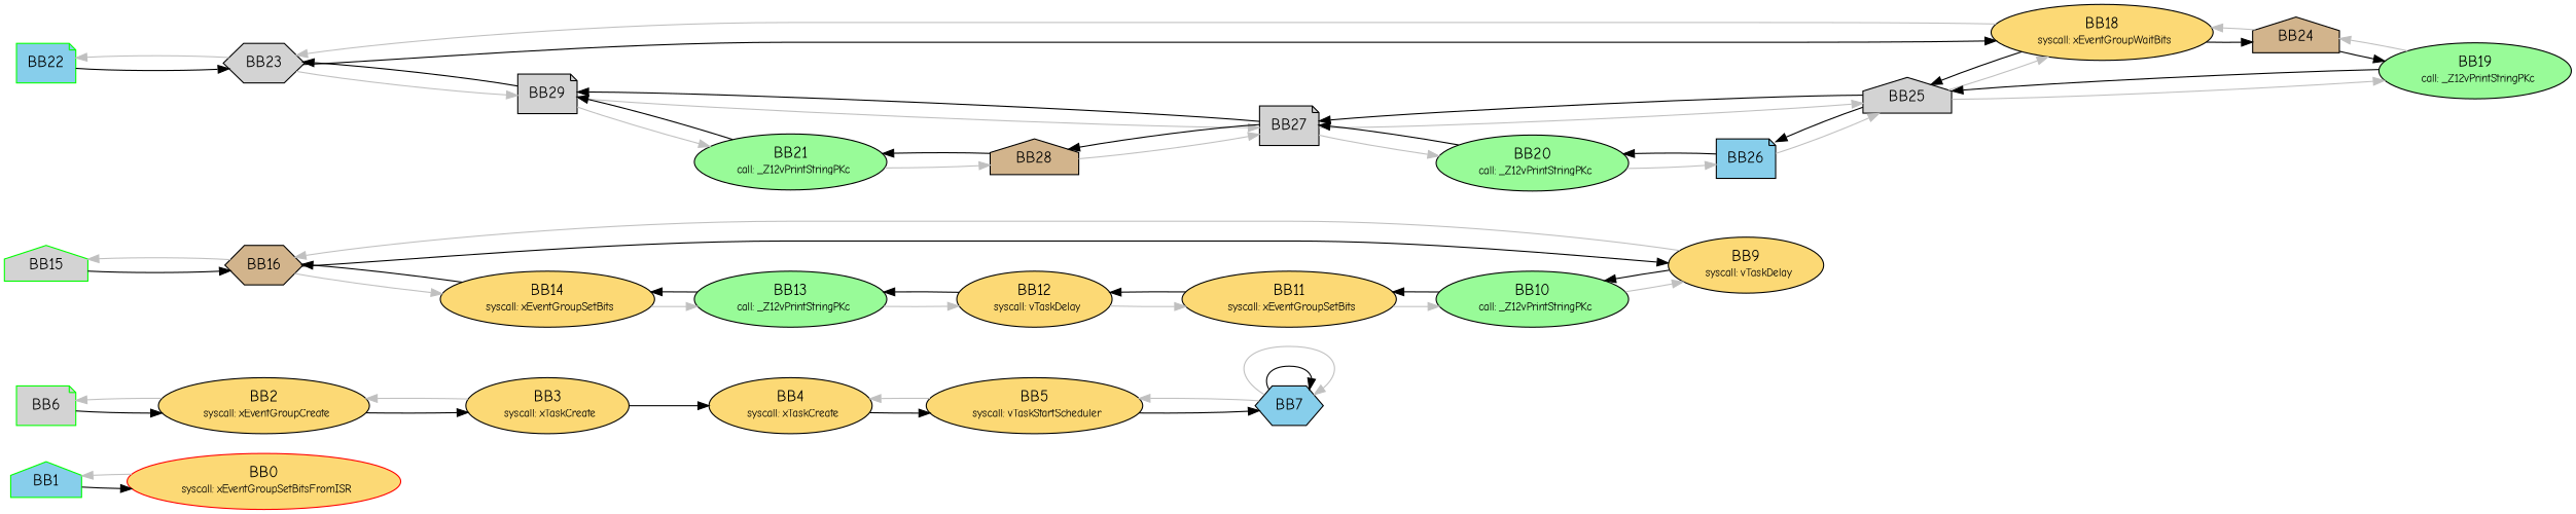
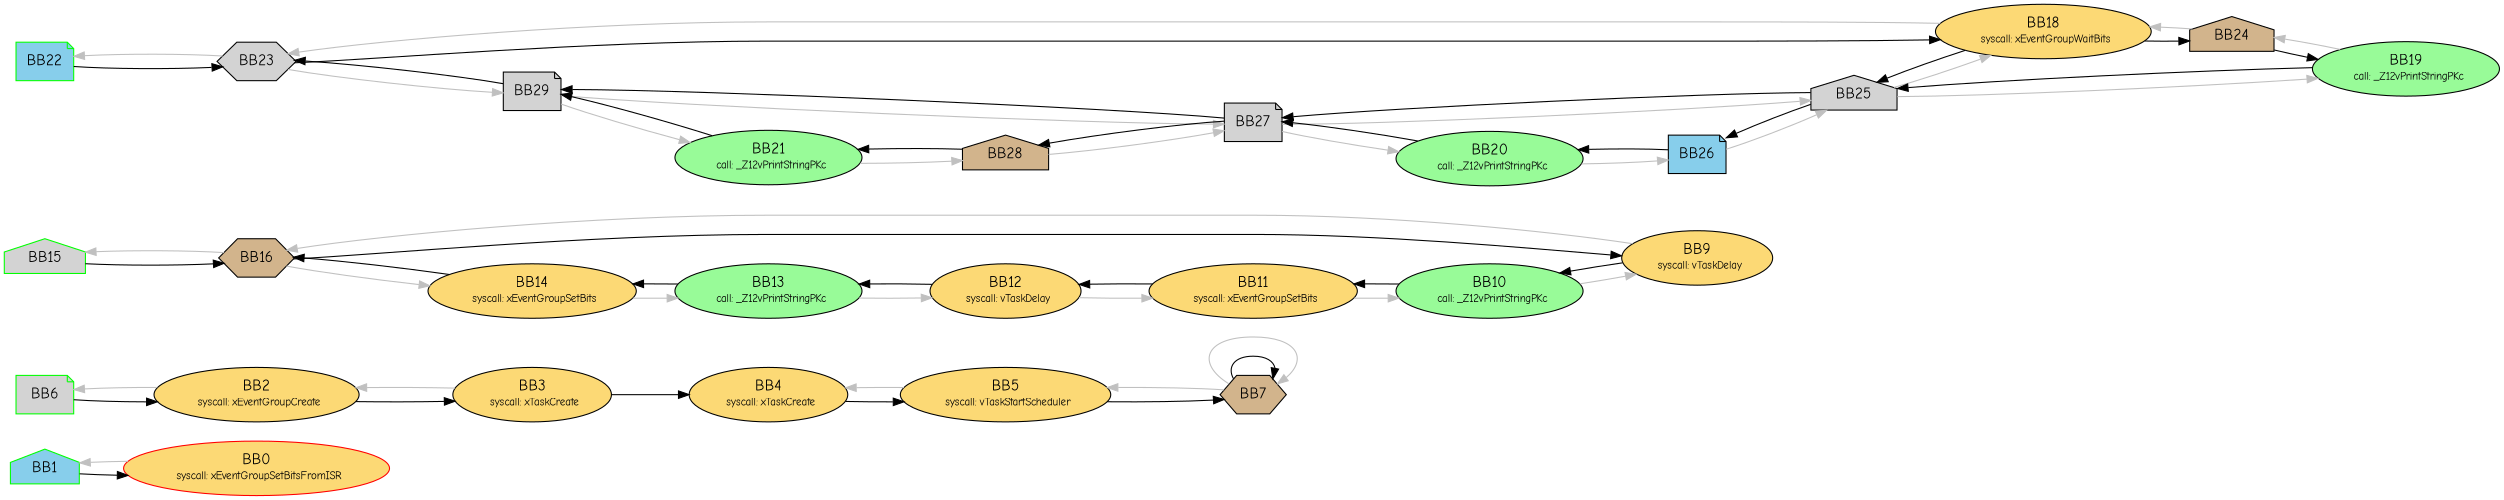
  digraph {
    fontname="Comic Neue"
    rankdir=LR
    node [fillcolor="#FCD975" fontname="Comic Neue" style=filled]
    edge [fontname="Comic Neue"]
    BB1 [color=green fillcolor=skyblue shape=house]
    n2 [color=red label=<BB0<BR /> <FONT POINT-SIZE="10">syscall: xEventGroupSetBitsFromISR</FONT>>]
    BB6 [color=green fillcolor=lightgrey shape=note]
    n4 [label=<BB2<BR /> <FONT POINT-SIZE="10">syscall: xEventGroupCreate</FONT>>]
    n5 [label=<BB3<BR /> <FONT POINT-SIZE="10">syscall: xTaskCreate</FONT>>]
    n6 [label=<BB4<BR /> <FONT POINT-SIZE="10">syscall: xTaskCreate</FONT>>]
    n7 [label=<BB5<BR /> <FONT POINT-SIZE="10">syscall: vTaskStartScheduler</FONT>>]
-   BB7 [fillcolor=skyblue shape=hexagon]
+   BB7 [fillcolor=tan shape=hexagon]
    BB15 [color=green fillcolor=lightgrey shape=house]
    BB16 [fillcolor=tan shape=hexagon]
    n11 [label=<BB9<BR /> <FONT POINT-SIZE="10">syscall: vTaskDelay</FONT>>]
    n12 [label=<BB14<BR /> <FONT POINT-SIZE="10">syscall: xEventGroupSetBits</FONT>>]
    n13 [fillcolor=palegreen label=<BB10<BR /> <FONT POINT-SIZE="10">call: _Z12vPrintStringPKc</FONT>>]
    n14 [label=<BB11<BR /> <FONT POINT-SIZE="10">syscall: xEventGroupSetBits</FONT>>]
    n15 [label=<BB12<BR /> <FONT POINT-SIZE="10">syscall: vTaskDelay</FONT>>]
    n16 [fillcolor=palegreen label=<BB13<BR /> <FONT POINT-SIZE="10">call: _Z12vPrintStringPKc</FONT>>]
    BB22 [color=green fillcolor=skyblue shape=note]
    BB23 [fillcolor=lightgrey shape=hexagon]
    n19 [label=<BB18<BR /> <FONT POINT-SIZE="10">syscall: xEventGroupWaitBits</FONT>>]
    BB29 [fillcolor=lightgrey shape=note]
    BB24 [fillcolor=tan shape=house]
    BB25 [fillcolor=lightgrey shape=house]
    n23 [fillcolor=palegreen label=<BB19<BR /> <FONT POINT-SIZE="10">call: _Z12vPrintStringPKc</FONT>>]
    BB26 [fillcolor=skyblue shape=note]
    BB27 [fillcolor=lightgrey shape=note]
    n26 [fillcolor=palegreen label=<BB20<BR /> <FONT POINT-SIZE="10">call: _Z12vPrintStringPKc</FONT>>]
    BB28 [fillcolor=tan shape=house]
    n28 [fillcolor=palegreen label=<BB21<BR /> <FONT POINT-SIZE="10">call: _Z12vPrintStringPKc</FONT>>]
    subgraph sub_1 {
      label=_Z20ulEventBitSettingISRv
      BB1
      n2
    }
    subgraph sub_2 {
      label=main
      BB6
      n4
      n5
      n6
      n7
      BB7
    }
    subgraph sub_3 {
      label=_ZL20vEventBitSettingTaskPv
      BB15
      BB16
      n11
      n12
      n13
      n14
      n15
      n16
    }
    subgraph sub_4 {
      label=_ZL20vEventBitReadingTaskPv
      BB22
      BB23
      n19
      BB29
      BB24
      BB25
      n23
      BB26
      BB27
      n26
      BB28
      n28
    }
    BB1 -> n2
    n2 -> BB1 [color=grey]
    BB6 -> n4
    n4 -> BB6 [color=grey]
    n4 -> n5
    n5 -> n4 [color=grey]
    n5 -> n6
    n6 -> n7
    n7 -> n6 [color=grey]
    n7 -> BB7
    BB7 -> n7 [color=grey]
    BB7 -> BB7
    BB7 -> BB7 [color=grey]
    BB15 -> BB16
    BB16 -> BB15 [color=grey]
    BB16 -> n11
    BB16 -> n12 [color=grey]
    n11 -> BB16 [color=grey]
    n11 -> n13
    n12 -> BB16
    n12 -> n16 [color=grey]
    n13 -> n11 [color=grey]
    n13 -> n14
    n14 -> n13 [color=grey]
    n14 -> n15
    n15 -> n14 [color=grey]
    n15 -> n16
    n16 -> n12
    n16 -> n15 [color=grey]
    BB22 -> BB23
    BB23 -> BB22 [color=grey]
    BB23 -> n19
    BB23 -> BB29 [color=grey]
    n19 -> BB23 [color=grey]
    n19 -> BB24
    n19 -> BB25
    BB29 -> BB23
    BB29 -> BB27 [color=grey]
    BB29 -> n28 [color=grey]
    BB24 -> n19 [color=grey]
    BB24 -> n23
    BB25 -> n19 [color=grey]
    BB25 -> n23 [color=grey]
    BB25 -> BB26
    BB25 -> BB27
    n23 -> BB24 [color=grey]
    n23 -> BB25
    BB26 -> BB25 [color=grey]
    BB26 -> n26
    BB27 -> BB29
    BB27 -> BB25 [color=grey]
    BB27 -> n26 [color=grey]
    BB27 -> BB28
    n26 -> BB26 [color=grey]
    n26 -> BB27
    BB28 -> BB27 [color=grey]
    BB28 -> n28
    n28 -> BB29
    n28 -> BB28 [color=grey]
  }
